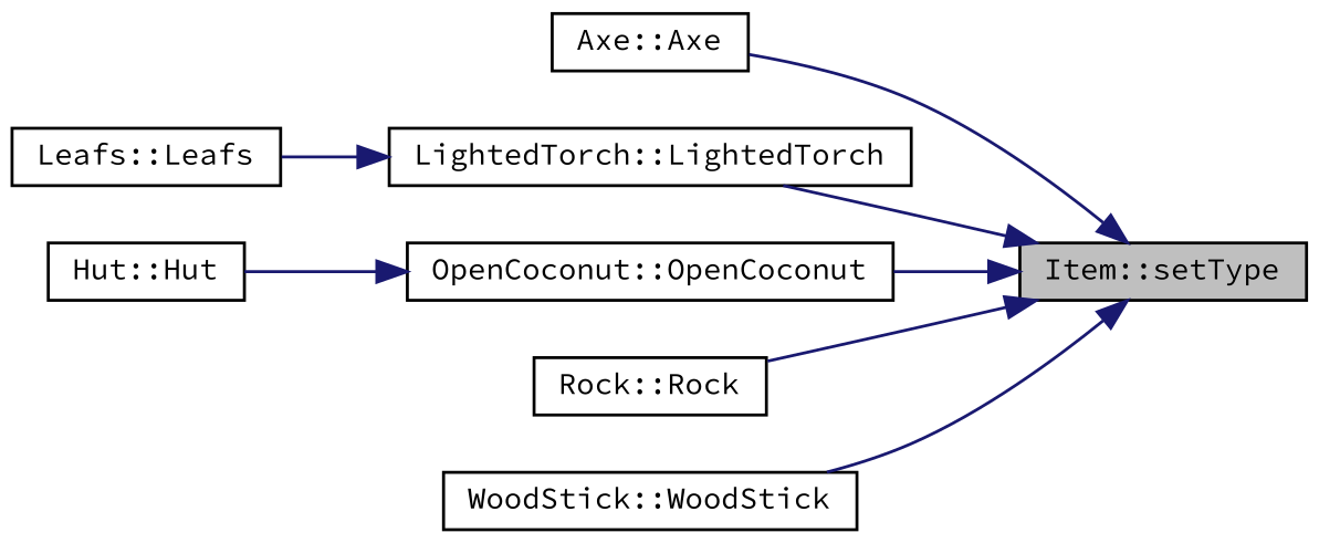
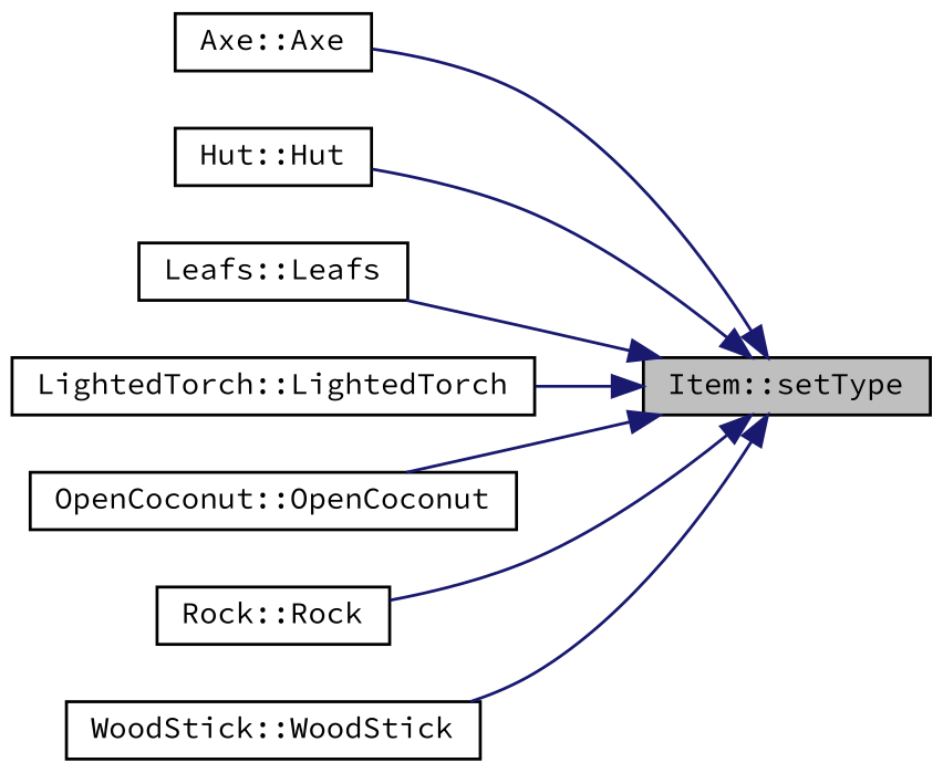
  digraph {
    fontname="Source Code Pro"
    rankdir=RL
    node [color=black fillcolor=white fontname="Source Code Pro" fontsize=10 shape=record style=filled]
    edge [color=midnightblue dir=back fontname="Source Code Pro" fontsize=10 labelfontname=Helvetica labelfontsize=10 style=solid]
    n1 [fillcolor=grey75 fontcolor=black height=0.2 label="Item::setType" width=0.4]
    n2 [height=0.2 label="Axe::Axe" width=0.4]
    n3 [height=0.2 label="Hut::Hut" width=0.4]
    n4 [height=0.2 label="Leafs::Leafs" width=0.4]
    n5 [height=0.2 label="LightedTorch::LightedTorch" width=0.4]
    n6 [height=0.2 label="OpenCoconut::OpenCoconut" width=0.4]
    n7 [height=0.2 label="Rock::Rock" width=0.4]
    n8 [height=0.2 label="WoodStick::WoodStick" width=0.4]
    n1 -> n2
-   n6 -> n3
-   n5 -> n4
+   n1 -> n3
+   n1 -> n4
    n1 -> n5
    n1 -> n6
    n1 -> n7
    n1 -> n8
  }
